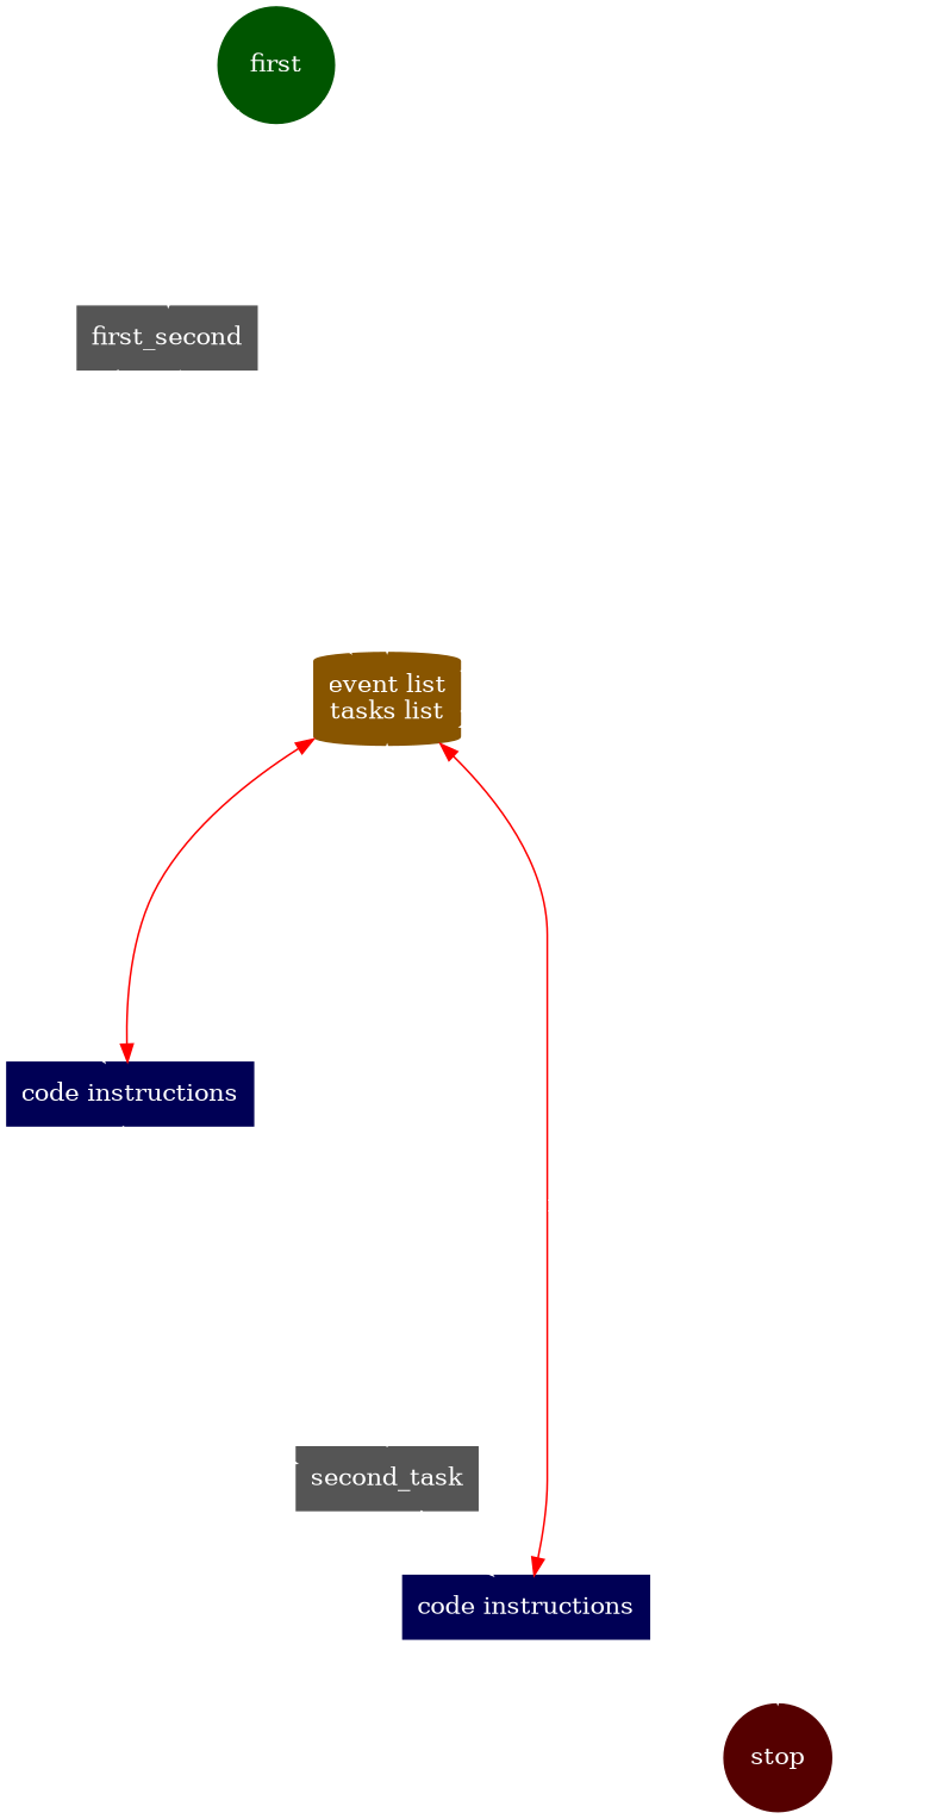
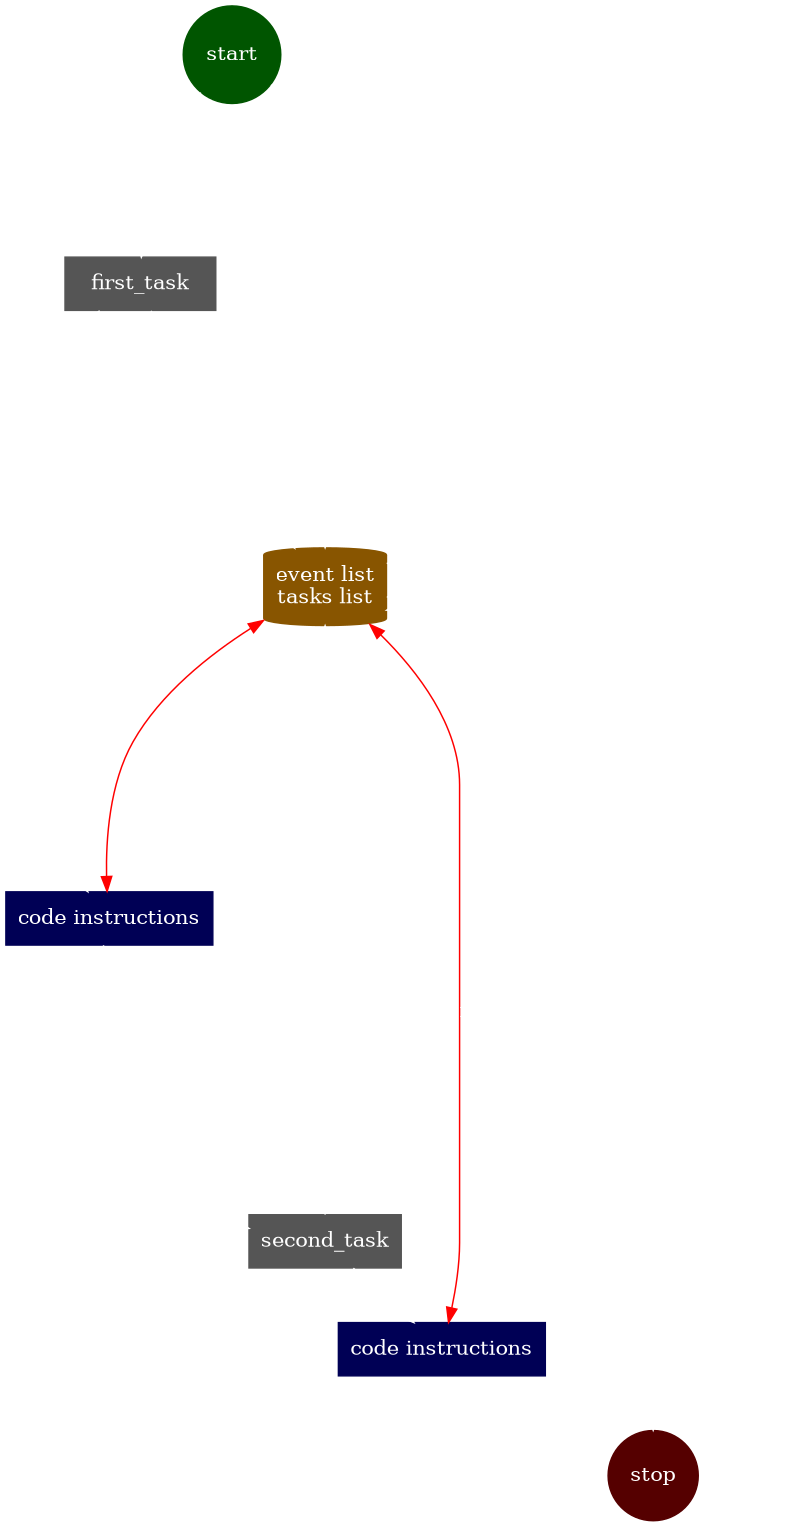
  digraph {
    node [color="#555555" fontcolor=white shape=box style=filled]
    edge [color=white fontcolor=white minlen=2.0]
-   n1 [color="#005500" label=first shape=circle]
+   n1 [color="#005500" label=start shape=circle]
    n2 [color="#885500" label="event list\ntasks list\n" shape=cylinder]
-   n3 [label=first_second]
+   n3 [label=first_task]
    n4 [color="#000055" label="code instructions"]
    n5 [color="#000055" label="code instructions"]
    n6 [color="#550000" label=stop shape=circle]
    n7 [label=second_task]
    n1 -> n2 [label="#3\lstart the loop\l"]
    n1 -> n3 [label="#1\ladd first_task\l"]
    n2 -> n2 [label="#4\lcheck the next task\lto run remove it\lfrom the list\l\l#8\lcheck the next task\lto run remove it\lfrom the list\l"]
    n2 -> n4 [color=red dir=both label="#5\lrun the\lfirst_task\lcode instruction\l"]
    n2 -> n5 [color=red dir=both label="#8\lrun the\lsecond_task\lcode instruction\l"]
    n2 -> n6 [label="#9\lno more\ltasks to run" minlen=6.0]
    n3 -> n2 [label="#2\ladded to\lthe list\l"]
    n3 -> n4 [minlen=1.0 style=dashed]
    n4 -> n7 [label="#6\ladd second_task\l"]
    n7 -> n2 [label="#7\ladded to\lthe list\l"]
    n7 -> n5 [minlen=1.0 style=dashed]
  }
